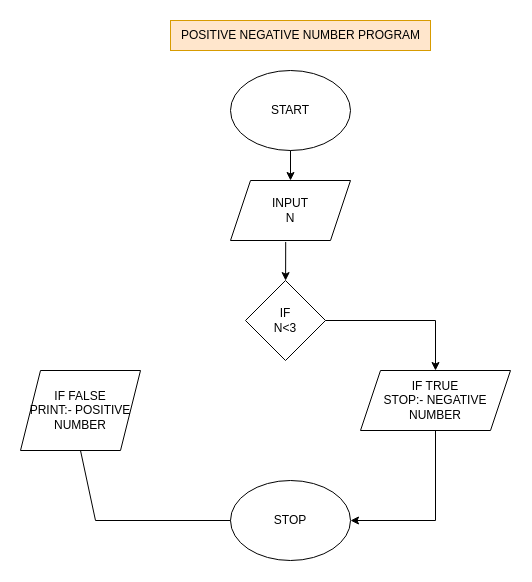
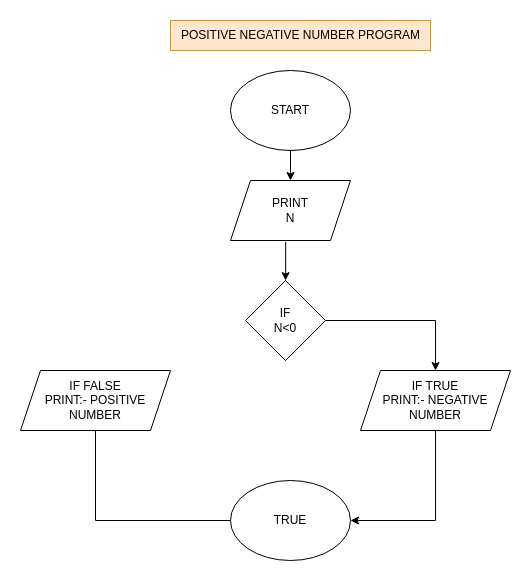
  <mxCell id="0" />
  <mxCell id="1" parent="0" />
  <mxCell id="2" value="START" style="ellipse;whiteSpace=wrap;html=1;" parent="1" vertex="1"><mxGeometry x="230" y="70" width="120" height="80" as="geometry" /></mxCell>
- <mxCell id="3" value="INPUT&lt;br&gt;N" style="shape=parallelogram;perimeter=parallelogramPerimeter;whiteSpace=wrap;html=1;fixedSize=1;" parent="1" vertex="1"><mxGeometry x="230" y="180" width="120" height="60" as="geometry" /></mxCell>
- <mxCell id="4" value="IF&lt;br&gt;N&amp;lt;3" style="rhombus;whiteSpace=wrap;html=1;" parent="1" vertex="1"><mxGeometry x="245" y="280" width="80" height="80" as="geometry" /></mxCell>
+ <mxCell id="3" value="PRINT&lt;br&gt;N" style="shape=parallelogram;perimeter=parallelogramPerimeter;whiteSpace=wrap;html=1;fixedSize=1;" parent="1" vertex="1"><mxGeometry x="230" y="180" width="120" height="60" as="geometry" /></mxCell>
+ <mxCell id="4" value="IF&lt;br&gt;N&amp;lt;0" style="rhombus;whiteSpace=wrap;html=1;" parent="1" vertex="1"><mxGeometry x="245" y="280" width="80" height="80" as="geometry" /></mxCell>
  <mxCell id="5" value="" style="endArrow=classic;html=1;rounded=0;exitX=0.5;exitY=1;exitDx=0;exitDy=0;entryX=0.5;entryY=0;entryDx=0;entryDy=0;" parent="1" source="2" target="3" edge="1"><mxGeometry width="50" height="50" relative="1" as="geometry"><mxPoint x="260" y="310" as="sourcePoint" /><mxPoint x="310" y="260" as="targetPoint" /></mxGeometry></mxCell>
  <mxCell id="6" value="" style="endArrow=classic;html=1;rounded=0;exitX=0.46;exitY=1.024;exitDx=0;exitDy=0;exitPerimeter=0;" parent="1" source="3" target="4" edge="1"><mxGeometry width="50" height="50" relative="1" as="geometry"><mxPoint x="260" y="310" as="sourcePoint" /><mxPoint x="290" y="250" as="targetPoint" /></mxGeometry></mxCell>
  <mxCell id="7" value="" style="endArrow=classic;html=1;rounded=0;exitX=1;exitY=0.5;exitDx=0;exitDy=0;entryX=0.5;entryY=0;entryDx=0;entryDy=0;" parent="1" source="4" target="8" edge="1"><mxGeometry width="50" height="50" relative="1" as="geometry"><mxPoint x="230" y="380" as="sourcePoint" /><mxPoint x="380" y="370" as="targetPoint" /><Array as="points"><mxPoint x="435" y="320" /></Array></mxGeometry></mxCell>
- <mxCell id="8" value="IF TRUE&lt;br&gt;STOP:- NEGATIVE NUMBER" style="shape=parallelogram;perimeter=parallelogramPerimeter;whiteSpace=wrap;html=1;fixedSize=1;" parent="1" vertex="1"><mxGeometry x="360" y="370" width="150" height="60" as="geometry" /></mxCell>
- <mxCell id="9" value="IF FALSE&lt;br&gt;PRINT:- POSITIVE NUMBER" style="shape=parallelogram;perimeter=parallelogramPerimeter;whiteSpace=wrap;html=1;fixedSize=1;" parent="1" vertex="1"><mxGeometry x="20" y="370" width="120" height="80" as="geometry" /></mxCell>
- <mxCell id="10" value="STOP" style="ellipse;whiteSpace=wrap;html=1;" parent="1" vertex="1"><mxGeometry x="230" y="480" width="120" height="80" as="geometry" /></mxCell>
+ <mxCell id="8" value="IF TRUE&lt;br&gt;PRINT:- NEGATIVE NUMBER" style="shape=parallelogram;perimeter=parallelogramPerimeter;whiteSpace=wrap;html=1;fixedSize=1;" parent="1" vertex="1"><mxGeometry x="360" y="370" width="150" height="60" as="geometry" /></mxCell>
+ <mxCell id="9" value="IF FALSE&lt;br&gt;PRINT:- POSITIVE NUMBER" style="shape=parallelogram;perimeter=parallelogramPerimeter;whiteSpace=wrap;html=1;fixedSize=1;" parent="1" vertex="1"><mxGeometry x="20" y="370" width="150" height="60" as="geometry" /></mxCell>
+ <mxCell id="10" value="TRUE" style="ellipse;whiteSpace=wrap;html=1;" parent="1" vertex="1"><mxGeometry x="230" y="480" width="120" height="80" as="geometry" /></mxCell>
  <mxCell id="11" value="" style="endArrow=none;html=1;rounded=0;exitX=0.5;exitY=1;exitDx=0;exitDy=0;entryX=0;entryY=0.5;entryDx=0;entryDy=0;" parent="1" source="9" target="10" edge="1"><mxGeometry width="50" height="50" relative="1" as="geometry"><mxPoint x="230" y="370" as="sourcePoint" /><mxPoint x="280" y="320" as="targetPoint" /><Array as="points"><mxPoint x="95" y="520" /></Array></mxGeometry></mxCell>
  <mxCell id="12" value="" style="endArrow=classic;html=1;rounded=0;exitX=0.5;exitY=1;exitDx=0;exitDy=0;entryX=1;entryY=0.5;entryDx=0;entryDy=0;" parent="1" source="8" target="10" edge="1"><mxGeometry width="50" height="50" relative="1" as="geometry"><mxPoint x="230" y="370" as="sourcePoint" /><mxPoint x="280" y="320" as="targetPoint" /><Array as="points"><mxPoint x="435" y="520" /></Array></mxGeometry></mxCell>
  <mxCell id="13" value="POSITIVE NEGATIVE NUMBER PROGRAM" style="text;html=1;align=center;verticalAlign=middle;resizable=0;points=[];autosize=1;strokeColor=#d79b00;fillColor=#ffe6cc;shadow=0;sketch=0;" parent="1" vertex="1"><mxGeometry x="170" y="20" width="260" height="30" as="geometry" /></mxCell>
